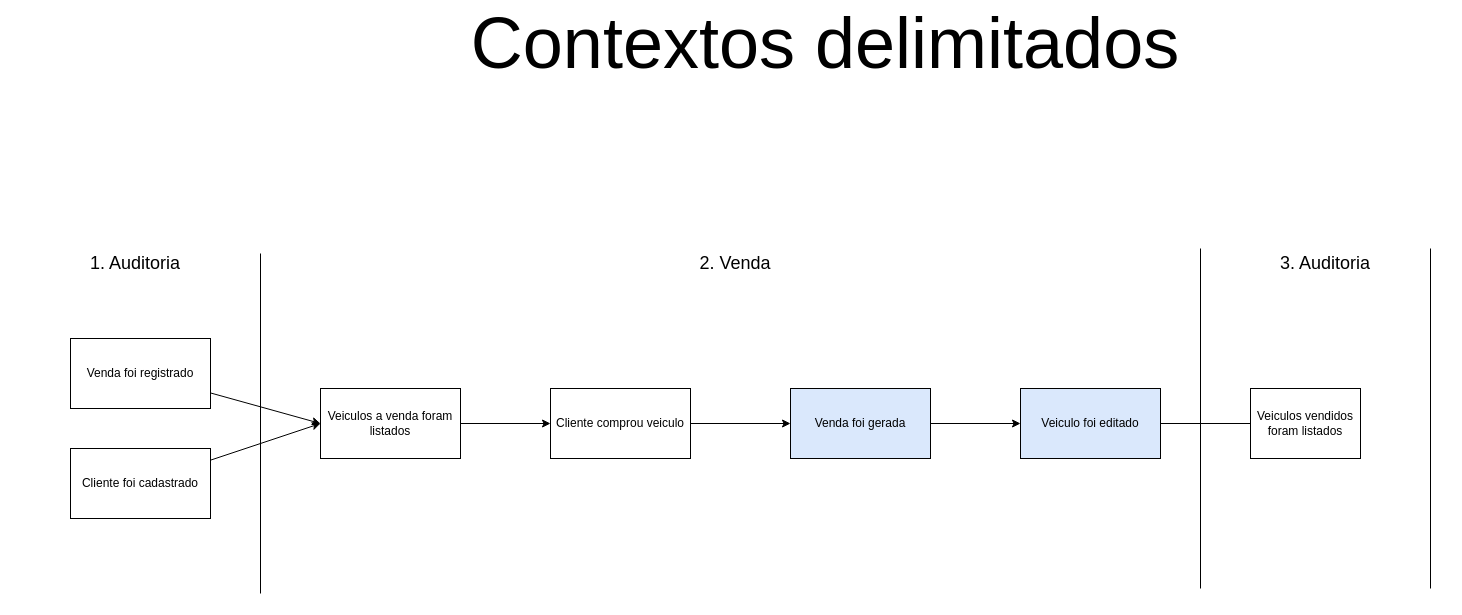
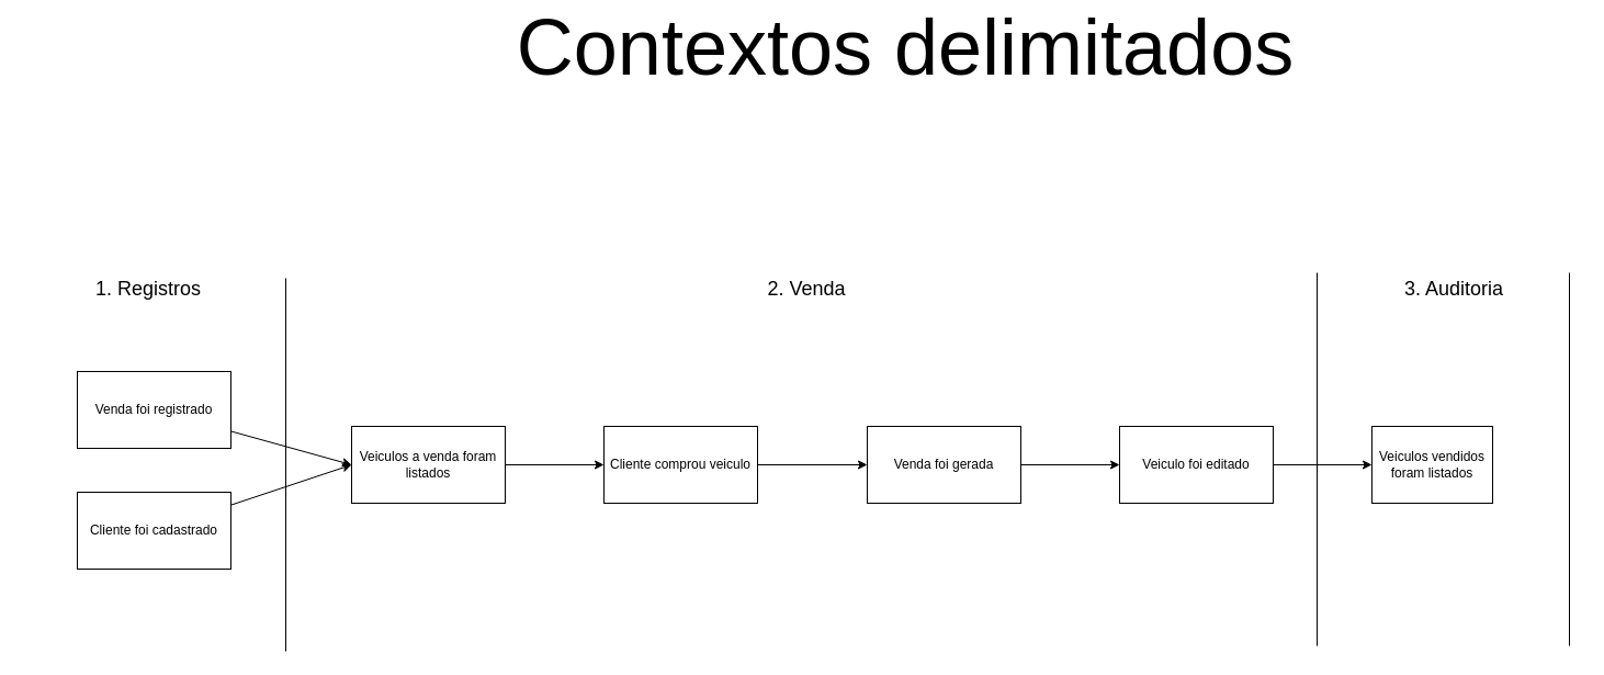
  <mxCell id="0" />
  <mxCell id="1" parent="0" />
  <mxCell id="2" style="edgeStyle=none;html=1;entryX=0;entryY=0.5;entryDx=0;entryDy=0;" parent="1" source="3" target="7" edge="1"><mxGeometry relative="1" as="geometry"><mxPoint x="380" y="380" as="targetPoint" /></mxGeometry></mxCell>
  <mxCell id="3" value="Venda foi registrado" style="rounded=0;whiteSpace=wrap;html=1;" parent="1" vertex="1"><mxGeometry x="70" y="330" width="140" height="70" as="geometry" /></mxCell>
  <mxCell id="4" style="edgeStyle=none;html=1;entryX=0;entryY=0.5;entryDx=0;entryDy=0;" parent="1" source="5" target="7" edge="1"><mxGeometry relative="1" as="geometry" /></mxCell>
  <mxCell id="5" value="Cliente foi cadastrado" style="rounded=0;whiteSpace=wrap;html=1;" parent="1" vertex="1"><mxGeometry x="70" y="440" width="140" height="70" as="geometry" /></mxCell>
  <mxCell id="6" style="edgeStyle=none;html=1;" parent="1" source="7" target="9" edge="1"><mxGeometry relative="1" as="geometry" /></mxCell>
  <mxCell id="7" value="Veiculos a venda foram listados" style="rounded=0;whiteSpace=wrap;html=1;" parent="1" vertex="1"><mxGeometry x="320" y="380" width="140" height="70" as="geometry" /></mxCell>
  <mxCell id="8" style="edgeStyle=none;html=1;entryX=0;entryY=0.5;entryDx=0;entryDy=0;" parent="1" source="9" target="11" edge="1"><mxGeometry relative="1" as="geometry" /></mxCell>
  <mxCell id="9" value="Cliente comprou veiculo" style="rounded=0;whiteSpace=wrap;html=1;" parent="1" vertex="1"><mxGeometry x="550" y="380" width="140" height="70" as="geometry" /></mxCell>
  <mxCell id="10" style="edgeStyle=none;html=1;entryX=0;entryY=0.5;entryDx=0;entryDy=0;" parent="1" source="11" target="13" edge="1"><mxGeometry relative="1" as="geometry" /></mxCell>
- <mxCell id="11" value="Venda foi gerada" style="rounded=0;whiteSpace=wrap;html=1;fillColor=#dae8fc;" parent="1" vertex="1"><mxGeometry x="790" y="380" width="140" height="70" as="geometry" /></mxCell>
- <mxCell id="12" style="edgeStyle=none;html=1;entryX=0;entryY=0.5;entryDx=0;entryDy=0;endArrow=none;" parent="1" source="13" target="16" edge="1"><mxGeometry relative="1" as="geometry" /></mxCell>
- <mxCell id="13" value="Veiculo foi editado" style="rounded=0;whiteSpace=wrap;html=1;fillColor=#dae8fc;" parent="1" vertex="1"><mxGeometry x="1020" y="380" width="140" height="70" as="geometry" /></mxCell>
+ <mxCell id="11" value="Venda foi gerada" style="rounded=0;whiteSpace=wrap;html=1;" parent="1" vertex="1"><mxGeometry x="790" y="380" width="140" height="70" as="geometry" /></mxCell>
+ <mxCell id="12" style="edgeStyle=none;html=1;entryX=0;entryY=0.5;entryDx=0;entryDy=0;" parent="1" source="13" target="16" edge="1"><mxGeometry relative="1" as="geometry" /></mxCell>
+ <mxCell id="13" value="Veiculo foi editado" style="rounded=0;whiteSpace=wrap;html=1;" parent="1" vertex="1"><mxGeometry x="1020" y="380" width="140" height="70" as="geometry" /></mxCell>
  <mxCell id="14" value="" style="endArrow=none;html=1;" parent="1" edge="1"><mxGeometry width="50" height="50" relative="1" as="geometry"><mxPoint x="260" y="585" as="sourcePoint" /><mxPoint x="260" y="245" as="targetPoint" /></mxGeometry></mxCell>
  <mxCell id="15" value="" style="endArrow=none;html=1;" parent="1" edge="1"><mxGeometry width="50" height="50" relative="1" as="geometry"><mxPoint x="1200" y="580" as="sourcePoint" /><mxPoint x="1200" y="240" as="targetPoint" /></mxGeometry></mxCell>
  <mxCell id="16" value="Veiculos vendidos foram listados" style="rounded=0;whiteSpace=wrap;html=1;" parent="1" vertex="1"><mxGeometry x="1250" y="380" width="110" height="70" as="geometry" /></mxCell>
  <mxCell id="17" value="" style="endArrow=none;html=1;" parent="1" edge="1"><mxGeometry width="50" height="50" relative="1" as="geometry"><mxPoint x="1430" y="580" as="sourcePoint" /><mxPoint x="1430" y="240" as="targetPoint" /></mxGeometry></mxCell>
  <mxCell id="18" value="&lt;font style=&quot;font-size: 72px;&quot;&gt;Contextos delimitados&lt;/font&gt;" style="text;html=1;strokeColor=none;fillColor=none;align=center;verticalAlign=middle;whiteSpace=wrap;rounded=0;" parent="1" vertex="1"><mxGeometry x="350" y="20" width="950" height="30" as="geometry" /></mxCell>
- <mxCell id="19" value="1. Auditoria" style="text;html=1;strokeColor=none;fillColor=none;align=center;verticalAlign=middle;whiteSpace=wrap;rounded=0;fontSize=18;" parent="1" vertex="1"><mxGeometry x="20" y="240" width="230" height="30" as="geometry" /></mxCell>
+ <mxCell id="19" value="1. Registros" style="text;html=1;strokeColor=none;fillColor=none;align=center;verticalAlign=middle;whiteSpace=wrap;rounded=0;fontSize=18;" parent="1" vertex="1"><mxGeometry x="20" y="240" width="230" height="30" as="geometry" /></mxCell>
  <mxCell id="20" value="2. Venda" style="text;html=1;strokeColor=none;fillColor=none;align=center;verticalAlign=middle;whiteSpace=wrap;rounded=0;fontSize=18;" parent="1" vertex="1"><mxGeometry x="620" y="240" width="230" height="30" as="geometry" /></mxCell>
  <mxCell id="21" value="3. Auditoria" style="text;html=1;strokeColor=none;fillColor=none;align=center;verticalAlign=middle;whiteSpace=wrap;rounded=0;fontSize=18;" parent="1" vertex="1"><mxGeometry x="1210" y="240" width="230" height="30" as="geometry" /></mxCell>
